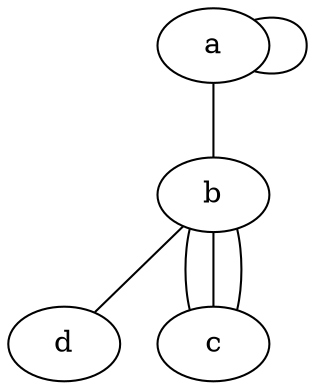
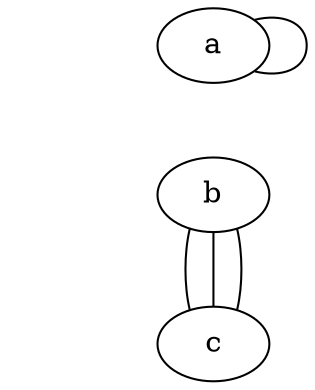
  graph {
    a
    b
-   d
    c
    a -- a
-   a -- b
-   b -- d
    b -- c
    b -- c
    b -- c
  }
